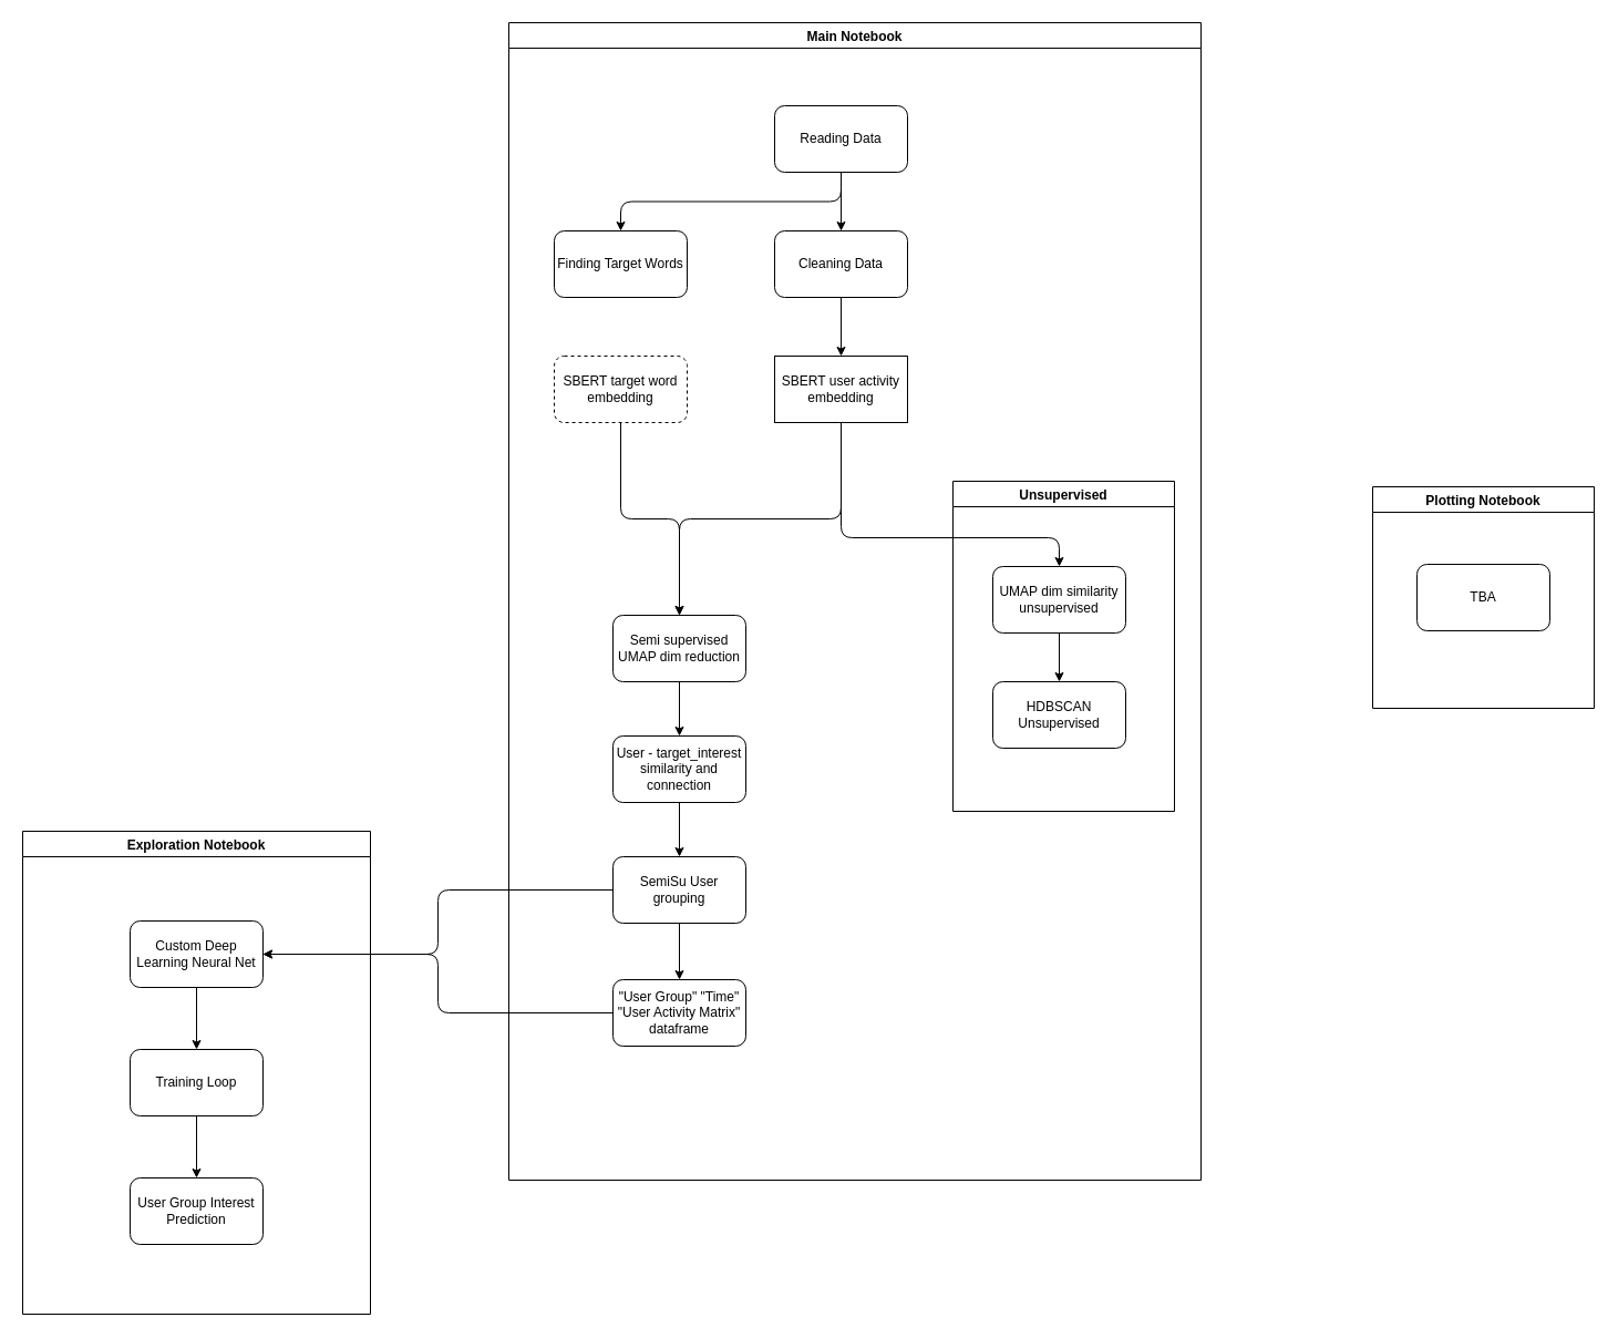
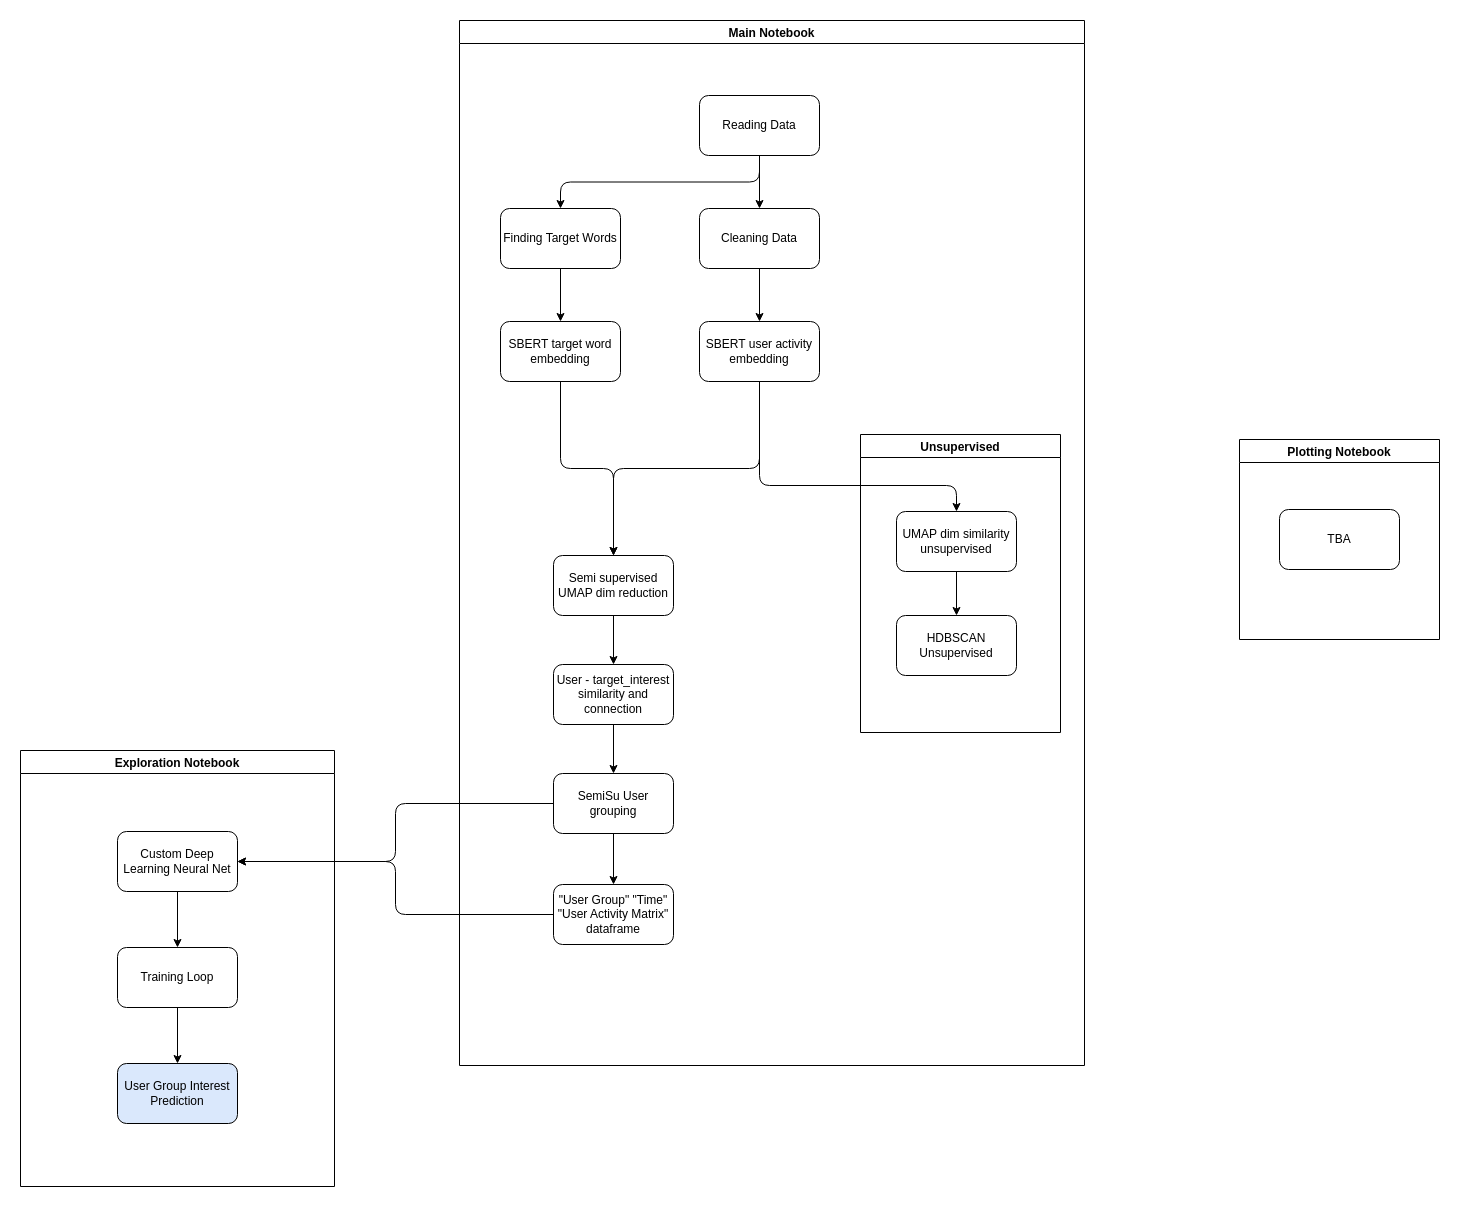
  <mxCell id="0" />
  <mxCell id="1" parent="0" />
  <mxCell id="2" value="Main Notebook" style="swimlane;" parent="1" vertex="1"><mxGeometry x="459" y="20" width="625" height="1045" as="geometry" /></mxCell>
  <mxCell id="3" style="edgeStyle=orthogonalEdgeStyle;html=1;exitX=0.5;exitY=1;exitDx=0;exitDy=0;" parent="2" source="4" target="12" edge="1"><mxGeometry relative="1" as="geometry" /></mxCell>
  <mxCell id="4" value="Reading Data" style="rounded=1;whiteSpace=wrap;html=1;" parent="2" vertex="1"><mxGeometry x="240" y="75" width="120" height="60" as="geometry" /></mxCell>
  <mxCell id="5" style="edgeStyle=orthogonalEdgeStyle;html=1;" parent="2" source="6" target="10" edge="1"><mxGeometry relative="1" as="geometry" /></mxCell>
  <mxCell id="6" value="Cleaning Data" style="rounded=1;whiteSpace=wrap;html=1;" parent="2" vertex="1"><mxGeometry x="240" y="188" width="120" height="60" as="geometry" /></mxCell>
  <mxCell id="7" style="edgeStyle=orthogonalEdgeStyle;html=1;entryX=0.5;entryY=0;entryDx=0;entryDy=0;" parent="2" source="4" target="6" edge="1"><mxGeometry relative="1" as="geometry" /></mxCell>
  <mxCell id="8" style="edgeStyle=orthogonalEdgeStyle;html=1;exitX=0.5;exitY=1;exitDx=0;exitDy=0;" parent="2" source="10" target="17" edge="1"><mxGeometry relative="1" as="geometry"><Array as="points"><mxPoint x="300" y="465" /><mxPoint x="497" y="465" /></Array></mxGeometry></mxCell>
  <mxCell id="9" style="edgeStyle=orthogonalEdgeStyle;html=1;exitX=0.5;exitY=1;exitDx=0;exitDy=0;" parent="2" source="10" target="19" edge="1"><mxGeometry relative="1" as="geometry" /></mxCell>
- <mxCell id="10" value="SBERT user activity embedding" style="whiteSpace=wrap;html=1;rounded=0;" parent="2" vertex="1"><mxGeometry x="240" y="301" width="120" height="60" as="geometry" /></mxCell>
+ <mxCell id="10" value="SBERT user activity embedding" style="rounded=1;whiteSpace=wrap;html=1;" parent="2" vertex="1"><mxGeometry x="240" y="301" width="120" height="60" as="geometry" /></mxCell>
+ <mxCell id="11" style="edgeStyle=orthogonalEdgeStyle;html=1;" parent="2" source="12" target="14" edge="1"><mxGeometry relative="1" as="geometry" /></mxCell>
  <mxCell id="12" value="Finding Target Words" style="rounded=1;whiteSpace=wrap;html=1;" parent="2" vertex="1"><mxGeometry x="41" y="188" width="120" height="60" as="geometry" /></mxCell>
  <mxCell id="13" style="edgeStyle=orthogonalEdgeStyle;html=1;entryX=0.5;entryY=0;entryDx=0;entryDy=0;" parent="2" source="14" target="19" edge="1"><mxGeometry relative="1" as="geometry" /></mxCell>
- <mxCell id="14" value="SBERT target word embedding" style="rounded=1;whiteSpace=wrap;html=1;dashed=1;" parent="2" vertex="1"><mxGeometry x="41" y="301" width="120" height="60" as="geometry" /></mxCell>
+ <mxCell id="14" value="SBERT target word embedding" style="rounded=1;whiteSpace=wrap;html=1;" parent="2" vertex="1"><mxGeometry x="41" y="301" width="120" height="60" as="geometry" /></mxCell>
  <mxCell id="15" value="Unsupervised" style="swimlane;" parent="2" vertex="1"><mxGeometry x="401" y="414" width="200" height="298" as="geometry" /></mxCell>
  <mxCell id="16" value="HDBSCAN Unsupervised" style="rounded=1;whiteSpace=wrap;html=1;" parent="15" vertex="1"><mxGeometry x="36" y="181" width="120" height="60" as="geometry" /></mxCell>
  <mxCell id="17" value="UMAP dim similarity unsupervised" style="rounded=1;whiteSpace=wrap;html=1;" parent="15" vertex="1"><mxGeometry x="36" y="77" width="120" height="60" as="geometry" /></mxCell>
  <mxCell id="18" style="edgeStyle=orthogonalEdgeStyle;html=1;exitX=0.5;exitY=1;exitDx=0;exitDy=0;" parent="15" source="17" target="16" edge="1"><mxGeometry relative="1" as="geometry" /></mxCell>
  <mxCell id="19" value="Semi supervised&lt;br&gt;UMAP dim reduction" style="rounded=1;whiteSpace=wrap;html=1;" parent="2" vertex="1"><mxGeometry x="94" y="535" width="120" height="60" as="geometry" /></mxCell>
  <mxCell id="20" style="edgeStyle=orthogonalEdgeStyle;html=1;entryX=0.5;entryY=0;entryDx=0;entryDy=0;" parent="2" source="21" target="24" edge="1"><mxGeometry relative="1" as="geometry" /></mxCell>
  <mxCell id="21" value="User - target_interest&lt;br&gt;similarity and connection" style="rounded=1;whiteSpace=wrap;html=1;" parent="2" vertex="1"><mxGeometry x="94" y="644" width="120" height="60" as="geometry" /></mxCell>
  <mxCell id="22" style="edgeStyle=orthogonalEdgeStyle;html=1;exitX=0.5;exitY=1;exitDx=0;exitDy=0;" parent="2" source="19" target="21" edge="1"><mxGeometry relative="1" as="geometry" /></mxCell>
  <mxCell id="23" style="edgeStyle=orthogonalEdgeStyle;html=1;" parent="2" source="24" target="25" edge="1"><mxGeometry relative="1" as="geometry" /></mxCell>
  <mxCell id="24" value="SemiSu User grouping" style="rounded=1;whiteSpace=wrap;html=1;" parent="2" vertex="1"><mxGeometry x="94" y="753" width="120" height="60" as="geometry" /></mxCell>
  <mxCell id="25" value="&quot;User Group&quot; &quot;Time&quot;&lt;br&gt;&quot;User Activity Matrix&quot; dataframe" style="rounded=1;whiteSpace=wrap;html=1;" parent="2" vertex="1"><mxGeometry x="94" y="864" width="120" height="60" as="geometry" /></mxCell>
  <mxCell id="26" value="Exploration Notebook" style="swimlane;" parent="1" vertex="1"><mxGeometry x="20" y="750" width="314" height="436" as="geometry" /></mxCell>
  <mxCell id="27" style="edgeStyle=orthogonalEdgeStyle;html=1;entryX=0.5;entryY=0;entryDx=0;entryDy=0;" parent="26" source="28" target="30" edge="1"><mxGeometry relative="1" as="geometry" /></mxCell>
  <mxCell id="28" value="Custom Deep Learning Neural Net" style="rounded=1;whiteSpace=wrap;html=1;" parent="26" vertex="1"><mxGeometry x="97" y="81" width="120" height="60" as="geometry" /></mxCell>
  <mxCell id="29" style="edgeStyle=orthogonalEdgeStyle;html=1;entryX=0.5;entryY=0;entryDx=0;entryDy=0;" parent="26" source="30" target="31" edge="1"><mxGeometry relative="1" as="geometry" /></mxCell>
  <mxCell id="30" value="Training Loop" style="rounded=1;whiteSpace=wrap;html=1;" parent="26" vertex="1"><mxGeometry x="97" y="197" width="120" height="60" as="geometry" /></mxCell>
- <mxCell id="31" value="User Group Interest Prediction" style="rounded=1;whiteSpace=wrap;html=1;" parent="26" vertex="1"><mxGeometry x="97" y="313" width="120" height="60" as="geometry" /></mxCell>
+ <mxCell id="31" value="User Group Interest Prediction" style="rounded=1;whiteSpace=wrap;html=1;fillColor=#dae8fc;" parent="26" vertex="1"><mxGeometry x="97" y="313" width="120" height="60" as="geometry" /></mxCell>
  <mxCell id="32" style="edgeStyle=orthogonalEdgeStyle;html=1;entryX=1;entryY=0.5;entryDx=0;entryDy=0;" parent="1" source="25" target="28" edge="1"><mxGeometry relative="1" as="geometry" /></mxCell>
  <mxCell id="33" style="edgeStyle=orthogonalEdgeStyle;html=1;entryX=1;entryY=0.5;entryDx=0;entryDy=0;" parent="1" source="24" target="28" edge="1"><mxGeometry relative="1" as="geometry" /></mxCell>
  <mxCell id="34" value="Plotting Notebook" style="swimlane;" vertex="1" parent="1"><mxGeometry x="1239" y="439" width="200" height="200" as="geometry" /></mxCell>
  <mxCell id="35" value="TBA" style="rounded=1;whiteSpace=wrap;html=1;" vertex="1" parent="34"><mxGeometry x="40" y="70" width="120" height="60" as="geometry" /></mxCell>
